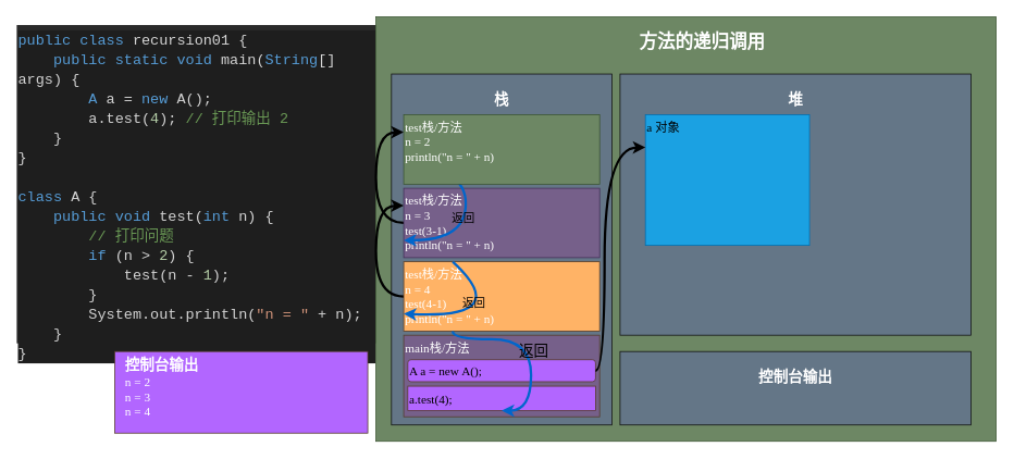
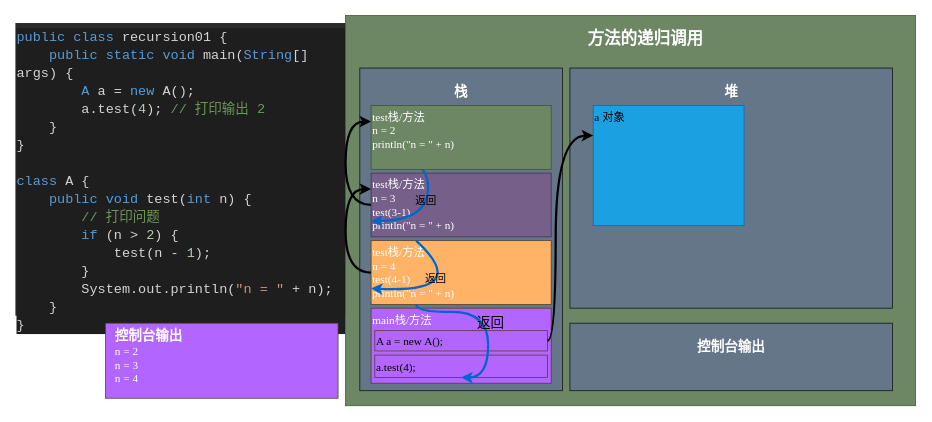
  <mxCell id="0" />
  <mxCell id="1" parent="0" />
  <mxCell id="2" value="&lt;div style=&quot;color: rgb(212 , 212 , 212) ; background-color: rgb(30 , 30 , 30) ; font-family: &amp;#34;cn regular&amp;#34; , &amp;#34;consolas&amp;#34; , &amp;#34;courier new&amp;#34; , monospace , &amp;#34;consolas&amp;#34; , &amp;#34;courier new&amp;#34; , monospace ; font-weight: normal ; font-size: 18px ; line-height: 24px&quot;&gt;&lt;div style=&quot;font-family: &amp;#34;cn regular&amp;#34; , &amp;#34;consolas&amp;#34; , &amp;#34;courier new&amp;#34; , monospace , &amp;#34;consolas&amp;#34; , &amp;#34;courier new&amp;#34; , monospace ; line-height: 24px&quot;&gt;&lt;div&gt;&lt;span style=&quot;color: #569cd6&quot;&gt;public&lt;/span&gt; &lt;span style=&quot;color: #569cd6&quot;&gt;class&lt;/span&gt; recursion01 {&lt;/div&gt;&lt;div&gt;&amp;nbsp; &amp;nbsp; &lt;span style=&quot;color: #569cd6&quot;&gt;public&lt;/span&gt; &lt;span style=&quot;color: #569cd6&quot;&gt;static&lt;/span&gt; &lt;span style=&quot;color: #569cd6&quot;&gt;void&lt;/span&gt; main(&lt;span style=&quot;color: #569cd6&quot;&gt;String&lt;/span&gt;[] args) {&lt;/div&gt;&lt;div&gt;&amp;nbsp; &amp;nbsp; &amp;nbsp; &amp;nbsp; &lt;span style=&quot;color: #569cd6&quot;&gt;A&lt;/span&gt; a = &lt;span style=&quot;color: #569cd6&quot;&gt;new&lt;/span&gt; A();&lt;/div&gt;&lt;div&gt;&amp;nbsp; &amp;nbsp; &amp;nbsp; &amp;nbsp; a.test(&lt;span style=&quot;color: #b5cea8&quot;&gt;4&lt;/span&gt;); &lt;span style=&quot;color: #6a9955&quot;&gt;// 打印输出 2&lt;/span&gt;&lt;/div&gt;&lt;div&gt;&amp;nbsp; &amp;nbsp; }&lt;/div&gt;&lt;div&gt;}&lt;/div&gt;&lt;br&gt;&lt;div&gt;&lt;span style=&quot;color: #569cd6&quot;&gt;class&lt;/span&gt; A {&lt;/div&gt;&lt;div&gt;&amp;nbsp; &amp;nbsp; &lt;span style=&quot;color: #569cd6&quot;&gt;public&lt;/span&gt; &lt;span style=&quot;color: #569cd6&quot;&gt;void&lt;/span&gt; test(&lt;span style=&quot;color: #569cd6&quot;&gt;int&lt;/span&gt; n) {&lt;/div&gt;&lt;div&gt;&amp;nbsp; &amp;nbsp; &amp;nbsp; &amp;nbsp; &lt;span style=&quot;color: #6a9955&quot;&gt;// 打印问题&lt;/span&gt;&lt;/div&gt;&lt;div&gt;&amp;nbsp; &amp;nbsp; &amp;nbsp; &amp;nbsp; &lt;span style=&quot;color: #569cd6&quot;&gt;if&lt;/span&gt; (n &amp;gt; &lt;span style=&quot;color: #b5cea8&quot;&gt;2&lt;/span&gt;) {&lt;/div&gt;&lt;div&gt;&amp;nbsp; &amp;nbsp; &amp;nbsp; &amp;nbsp; &amp;nbsp; &amp;nbsp; test(n - &lt;span style=&quot;color: #b5cea8&quot;&gt;1&lt;/span&gt;);&lt;/div&gt;&lt;div&gt;&amp;nbsp; &amp;nbsp; &amp;nbsp; &amp;nbsp; }&lt;/div&gt;&lt;div&gt;&amp;nbsp; &amp;nbsp; &amp;nbsp; &amp;nbsp; System.out.println(&lt;span style=&quot;color: #ce9178&quot;&gt;&quot;n = &quot;&lt;/span&gt; + n);&lt;/div&gt;&lt;div&gt;&amp;nbsp; &amp;nbsp; }&lt;/div&gt;&lt;div&gt;}&lt;/div&gt;&lt;/div&gt;&lt;/div&gt;" style="text;whiteSpace=wrap;html=1;shadow=0;sketch=0;fillColor=#2A2A2A;" vertex="1" parent="1"><mxGeometry y="30" width="440" height="390" as="geometry" x="20" /></mxCell>
  <mxCell id="3" value="&lt;blockquote style=&quot;margin: 0 0 0 40px ; border: none ; padding: 0px&quot;&gt;&lt;pre&gt;&lt;font face=&quot;Verdana&quot; size=&quot;1&quot;&gt;&lt;b style=&quot;font-size: 22px&quot;&gt;方法的递归调用&lt;/b&gt;&lt;/font&gt;&lt;/pre&gt;&lt;/blockquote&gt;" style="rounded=0;whiteSpace=wrap;html=1;fillColor=#6d8764;strokeColor=#3A5431;fontColor=#ffffff;align=center;verticalAlign=top;labelPosition=center;verticalLabelPosition=middle;horizontal=1;" vertex="1" parent="1"><mxGeometry x="460" y="20" width="759.58" height="520" as="geometry" /></mxCell>
  <mxCell id="4" value="&lt;h2&gt;栈&lt;/h2&gt;" style="rounded=0;whiteSpace=wrap;html=1;fillColor=#647687;strokeColor=#0F0F0F;fontColor=#ffffff;align=center;labelPosition=center;verticalLabelPosition=middle;verticalAlign=top;" vertex="1" parent="1"><mxGeometry x="479" y="90" width="270" height="430" as="geometry" /></mxCell>
- <mxCell id="5" value="main栈/方法" style="rounded=0;whiteSpace=wrap;html=1;fontFamily=Verdana;fontSize=15;strokeColor=#543B27;fillColor=#76608a;verticalAlign=top;align=left;fontColor=#ffffff;" vertex="1" parent="1"><mxGeometry x="494" y="410" width="240" height="100" as="geometry" /></mxCell>
- <mxCell id="6" value="A a = new A();" style="whiteSpace=wrap;html=1;fontFamily=Verdana;fontSize=15;strokeColor=#543B27;fillColor=#B266FF;align=left;rounded=1;" vertex="1" parent="1"><mxGeometry x="499" y="440" width="230" height="27" as="geometry" /></mxCell>
+ <mxCell id="5" value="main栈/方法" style="rounded=0;whiteSpace=wrap;html=1;fontFamily=Verdana;fontSize=15;strokeColor=#543B27;fillColor=#B266FF;verticalAlign=top;align=left;fontColor=#ffffff;" vertex="1" parent="1"><mxGeometry x="494" y="410" width="240" height="100" as="geometry" /></mxCell>
+ <mxCell id="6" value="A a = new A();" style="rounded=0;whiteSpace=wrap;html=1;fontFamily=Verdana;fontSize=15;strokeColor=#543B27;fillColor=#B266FF;align=left;" vertex="1" parent="1"><mxGeometry x="499" y="440" width="230" height="27" as="geometry" /></mxCell>
  <mxCell id="7" value="&lt;h2&gt;堆&lt;/h2&gt;" style="rounded=0;whiteSpace=wrap;html=1;fillColor=#647687;strokeColor=#0F0F0F;fontColor=#ffffff;align=center;labelPosition=center;verticalLabelPosition=middle;verticalAlign=top;" vertex="1" parent="1"><mxGeometry x="759" y="90" width="430" height="320" as="geometry" /></mxCell>
  <mxCell id="8" value="&lt;font color=&quot;#000000&quot;&gt;a 对象&lt;br&gt;&lt;/font&gt;" style="rounded=0;whiteSpace=wrap;html=1;fontFamily=Verdana;fontSize=15;strokeColor=#006EAF;fillColor=#1ba1e2;verticalAlign=top;align=left;fontColor=#ffffff;" vertex="1" parent="1"><mxGeometry x="790" y="140" width="201" height="160" as="geometry" /></mxCell>
  <mxCell id="9" style="edgeStyle=orthogonalEdgeStyle;curved=1;html=1;exitX=0;exitY=0.5;exitDx=0;exitDy=0;entryX=0;entryY=0.25;entryDx=0;entryDy=0;fontFamily=Verdana;fontSize=22;strokeWidth=3;" edge="1" parent="1" source="10" target="15"><mxGeometry relative="1" as="geometry"><Array as="points"><mxPoint x="460" y="363" /><mxPoint x="460" y="251" /></Array></mxGeometry></mxCell>
  <mxCell id="10" value="test栈/方法&lt;br&gt;n = 4&lt;br&gt;test(4-1)&lt;br&gt;println(&quot;n = &quot; + n)" style="rounded=0;whiteSpace=wrap;html=1;fontFamily=Verdana;fontSize=15;strokeColor=#543B27;fillColor=#FFB366;verticalAlign=top;align=left;fontColor=#ffffff;" vertex="1" parent="1"><mxGeometry x="494" y="320" width="240" height="85" as="geometry" /></mxCell>
  <mxCell id="11" value="&lt;h2&gt;控制台输出&lt;/h2&gt;" style="rounded=0;whiteSpace=wrap;html=1;fillColor=#647687;strokeColor=#0F0F0F;fontColor=#ffffff;align=center;labelPosition=center;verticalLabelPosition=middle;verticalAlign=top;" vertex="1" parent="1"><mxGeometry x="759" y="430" width="430" height="90" as="geometry" /></mxCell>
  <mxCell id="12" value="a.test(4);" style="rounded=0;whiteSpace=wrap;html=1;fontFamily=Verdana;fontSize=15;strokeColor=#543B27;fillColor=#B266FF;align=left;" vertex="1" parent="1"><mxGeometry x="499" y="472.5" width="230" height="30" as="geometry" /></mxCell>
  <mxCell id="13" style="edgeStyle=orthogonalEdgeStyle;html=1;exitX=1;exitY=0.5;exitDx=0;exitDy=0;entryX=0;entryY=0.25;entryDx=0;entryDy=0;fontFamily=Verdana;fontSize=22;curved=1;strokeWidth=3;" edge="1" parent="1" source="6" target="8"><mxGeometry relative="1" as="geometry"><Array as="points"><mxPoint x="740" y="454" /><mxPoint x="740" y="180" /></Array></mxGeometry></mxCell>
  <mxCell id="14" style="edgeStyle=orthogonalEdgeStyle;curved=1;html=1;exitX=0;exitY=0.5;exitDx=0;exitDy=0;entryX=0;entryY=0.25;entryDx=0;entryDy=0;fontFamily=Verdana;fontSize=22;strokeWidth=3;" edge="1" parent="1" source="15" target="18"><mxGeometry relative="1" as="geometry"><Array as="points"><mxPoint x="460" y="273" /><mxPoint x="460" y="161" /></Array></mxGeometry></mxCell>
  <mxCell id="15" value="test栈/方法&lt;br&gt;n = 3&lt;br&gt;test(3-1)&lt;br&gt;println(&quot;n = &quot; + n)" style="rounded=0;whiteSpace=wrap;html=1;fontFamily=Verdana;fontSize=15;strokeColor=#432D57;fillColor=#76608a;verticalAlign=top;align=left;fontColor=#ffffff;" vertex="1" parent="1"><mxGeometry x="494" y="230" width="240" height="85" as="geometry" /></mxCell>
  <mxCell id="16" style="edgeStyle=orthogonalEdgeStyle;curved=1;html=1;exitX=0;exitY=0.75;exitDx=0;exitDy=0;entryX=0;entryY=0.75;entryDx=0;entryDy=0;fontFamily=Verdana;fontSize=22;strokeWidth=3;strokeColor=#0066CC;" edge="1" parent="1" source="18" target="15"><mxGeometry relative="1" as="geometry"><Array as="points"><mxPoint x="570" y="204" /><mxPoint x="570" y="294" /></Array></mxGeometry></mxCell>
  <mxCell id="17" value="&lt;font style=&quot;font-size: 14px&quot; color=&quot;#000000&quot;&gt;返回&lt;/font&gt;" style="edgeLabel;html=1;align=center;verticalAlign=middle;resizable=0;points=[];fontSize=22;fontFamily=Verdana;labelBackgroundColor=none;" vertex="1" connectable="0" parent="16"><mxGeometry x="0.141" y="-4" relative="1" as="geometry"><mxPoint y="-1" as="offset" /></mxGeometry></mxCell>
  <mxCell id="18" value="test栈/方法&lt;br&gt;n = 2&lt;br&gt;println(&quot;n = &quot; + n)" style="rounded=0;whiteSpace=wrap;html=1;fontFamily=Verdana;fontSize=15;strokeColor=#3A5431;fillColor=#6d8764;verticalAlign=top;align=left;fontColor=#ffffff;" vertex="1" parent="1"><mxGeometry x="494" y="140" width="240" height="85" as="geometry" /></mxCell>
  <mxCell id="19" style="edgeStyle=orthogonalEdgeStyle;curved=1;html=1;exitX=0.25;exitY=0;exitDx=0;exitDy=0;entryX=0;entryY=0.75;entryDx=0;entryDy=0;fontFamily=Verdana;fontSize=22;strokeColor=#0066CC;strokeWidth=3;" edge="1" parent="1" source="10" target="10"><mxGeometry relative="1" as="geometry"><Array as="points"><mxPoint x="630" y="390" /></Array></mxGeometry></mxCell>
  <mxCell id="20" value="&lt;font color=&quot;#000000&quot;&gt;返回&lt;/font&gt;" style="edgeLabel;html=1;align=center;verticalAlign=middle;resizable=0;points=[];fontSize=14;fontFamily=Verdana;fontColor=#FF9933;labelBackgroundColor=none;" vertex="1" connectable="0" parent="19"><mxGeometry x="0.298" y="-16" relative="1" as="geometry"><mxPoint as="offset" /></mxGeometry></mxCell>
  <mxCell id="21" value="&lt;b&gt;&lt;font style=&quot;font-size: 18px&quot;&gt;控制台输出&lt;/font&gt;&lt;/b&gt;&lt;br&gt;n = 2&lt;br&gt;n = 3&lt;br&gt;n = 4" style="rounded=0;whiteSpace=wrap;html=1;fontFamily=Verdana;fontSize=15;strokeColor=#543B27;fillColor=#B266FF;verticalAlign=top;align=left;fontColor=#ffffff;spacingLeft=11;" vertex="1" parent="1"><mxGeometry x="140" y="430" width="310" height="100" as="geometry" /></mxCell>
  <mxCell id="22" style="edgeStyle=orthogonalEdgeStyle;curved=1;html=1;exitX=0.25;exitY=1;exitDx=0;exitDy=0;fontFamily=Verdana;fontSize=18;fontColor=#000000;strokeColor=#0066CC;strokeWidth=3;entryX=0.5;entryY=1;entryDx=0;entryDy=0;" edge="1" parent="1" source="10" target="12"><mxGeometry relative="1" as="geometry"><Array as="points"><mxPoint x="554" y="415" /><mxPoint x="650" y="415" /><mxPoint x="650" y="503" /></Array></mxGeometry></mxCell>
  <mxCell id="23" value="返回" style="edgeLabel;html=1;align=center;verticalAlign=middle;resizable=0;points=[];fontSize=18;fontFamily=Verdana;fontColor=#000000;labelBackgroundColor=none;" vertex="1" connectable="0" parent="22"><mxGeometry x="0.05" y="2" relative="1" as="geometry"><mxPoint as="offset" /></mxGeometry></mxCell>
